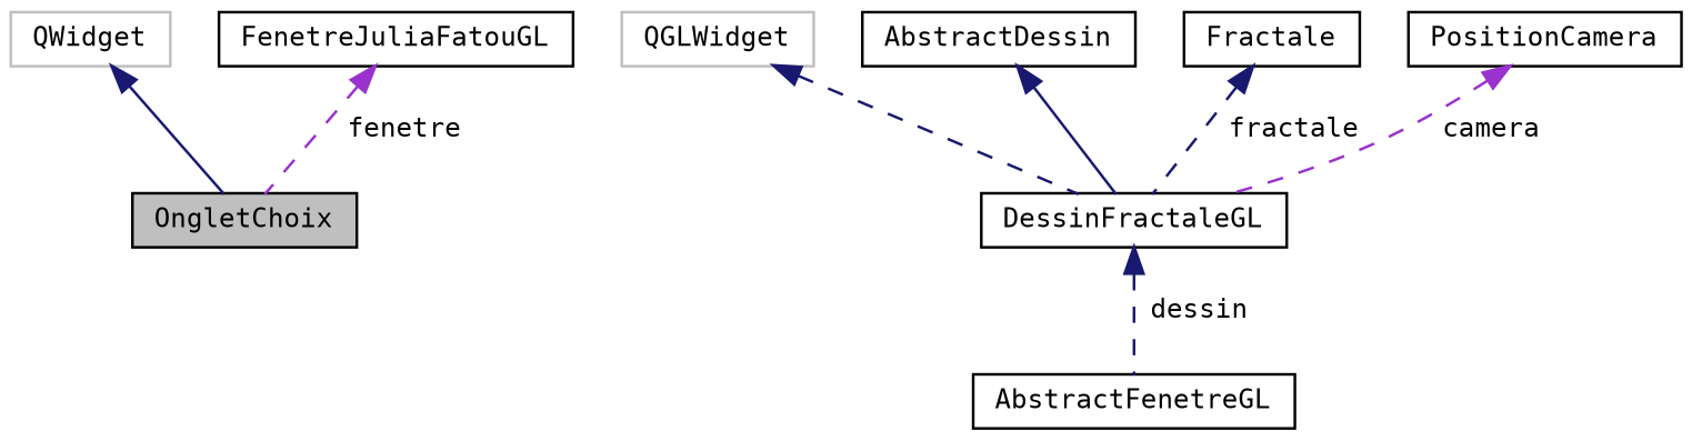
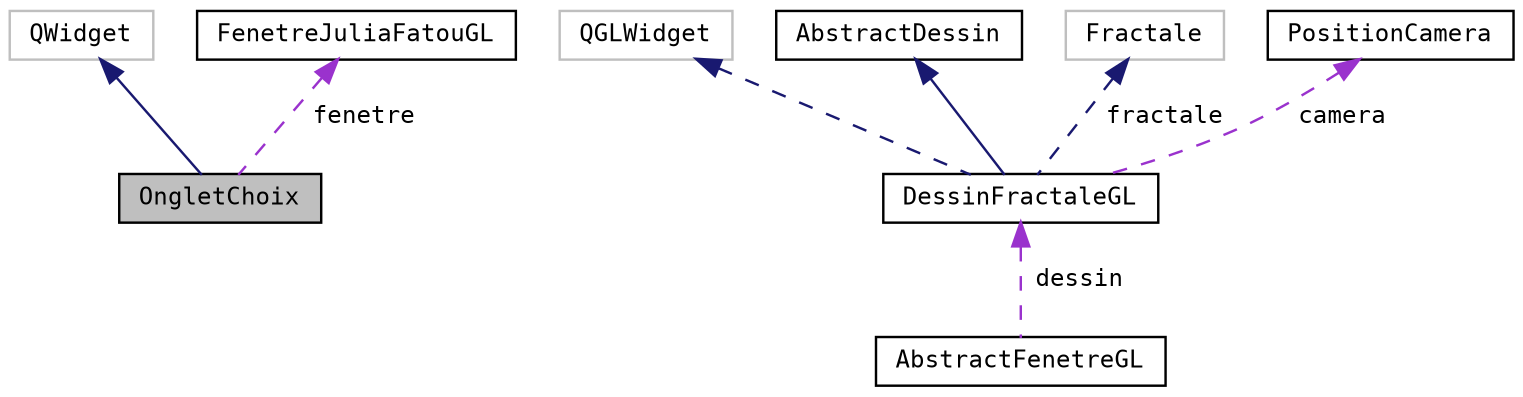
  digraph {
    fontname="DejaVu Sans Mono"
    node [color=black fillcolor=white fontname="DejaVu Sans Mono" fontsize=10 shape=record style=filled]
    edge [color=midnightblue dir=back fontname="DejaVu Sans Mono" fontsize=10 labelfontname=Helvetica labelfontsize=10 style=dashed]
    n1 [fillcolor=grey75 fontcolor=black height=0.2 label=OngletChoix width=0.4]
    n2 [color=grey75 height=0.2 label=QWidget width=0.4]
    n3 [height=0.2 label=AbstractFenetreGL width=0.4]
    n4 [height=0.2 label=FenetreJuliaFatouGL width=0.4]
    n5 [height=0.2 label=DessinFractaleGL width=0.4]
    n6 [color=grey75 height=0.2 label=QGLWidget width=0.4]
    n7 [height=0.2 label=AbstractDessin width=0.4]
-   n8 [height=0.2 label=Fractale width=0.4]
+   n8 [color=grey75 height=0.2 label=Fractale width=0.4]
    n9 [height=0.2 label=PositionCamera width=0.4]
    n2 -> n1 [style=solid]
    n4 -> n1 [color=darkorchid3 label=" fenetre"]
-   n5 -> n3 [label=" dessin"]
+   n5 -> n3 [color=darkorchid3 label=" dessin"]
    n6 -> n5
    n7 -> n5 [style=solid]
    n8 -> n5 [label=" fractale"]
    n9 -> n5 [color=darkorchid3 label=" camera"]
  }
